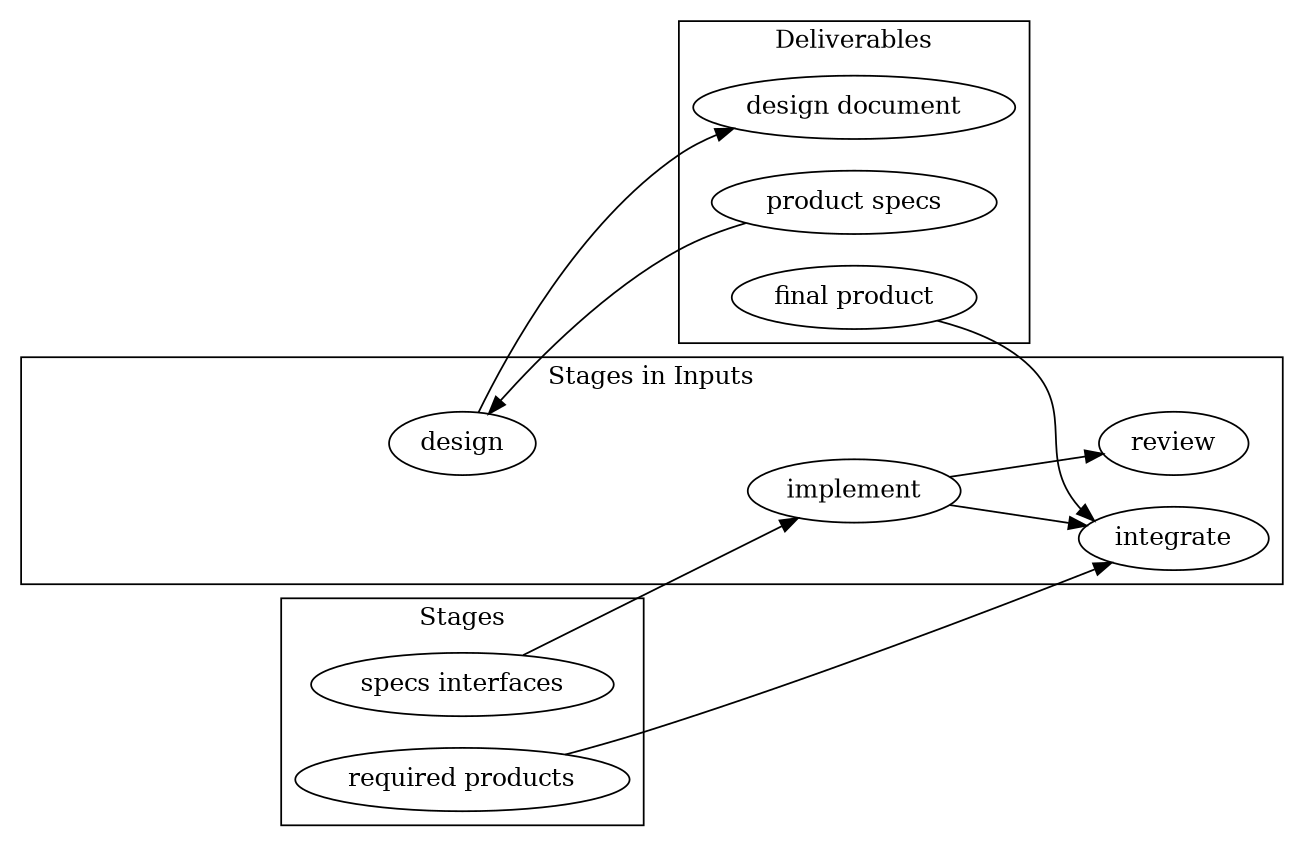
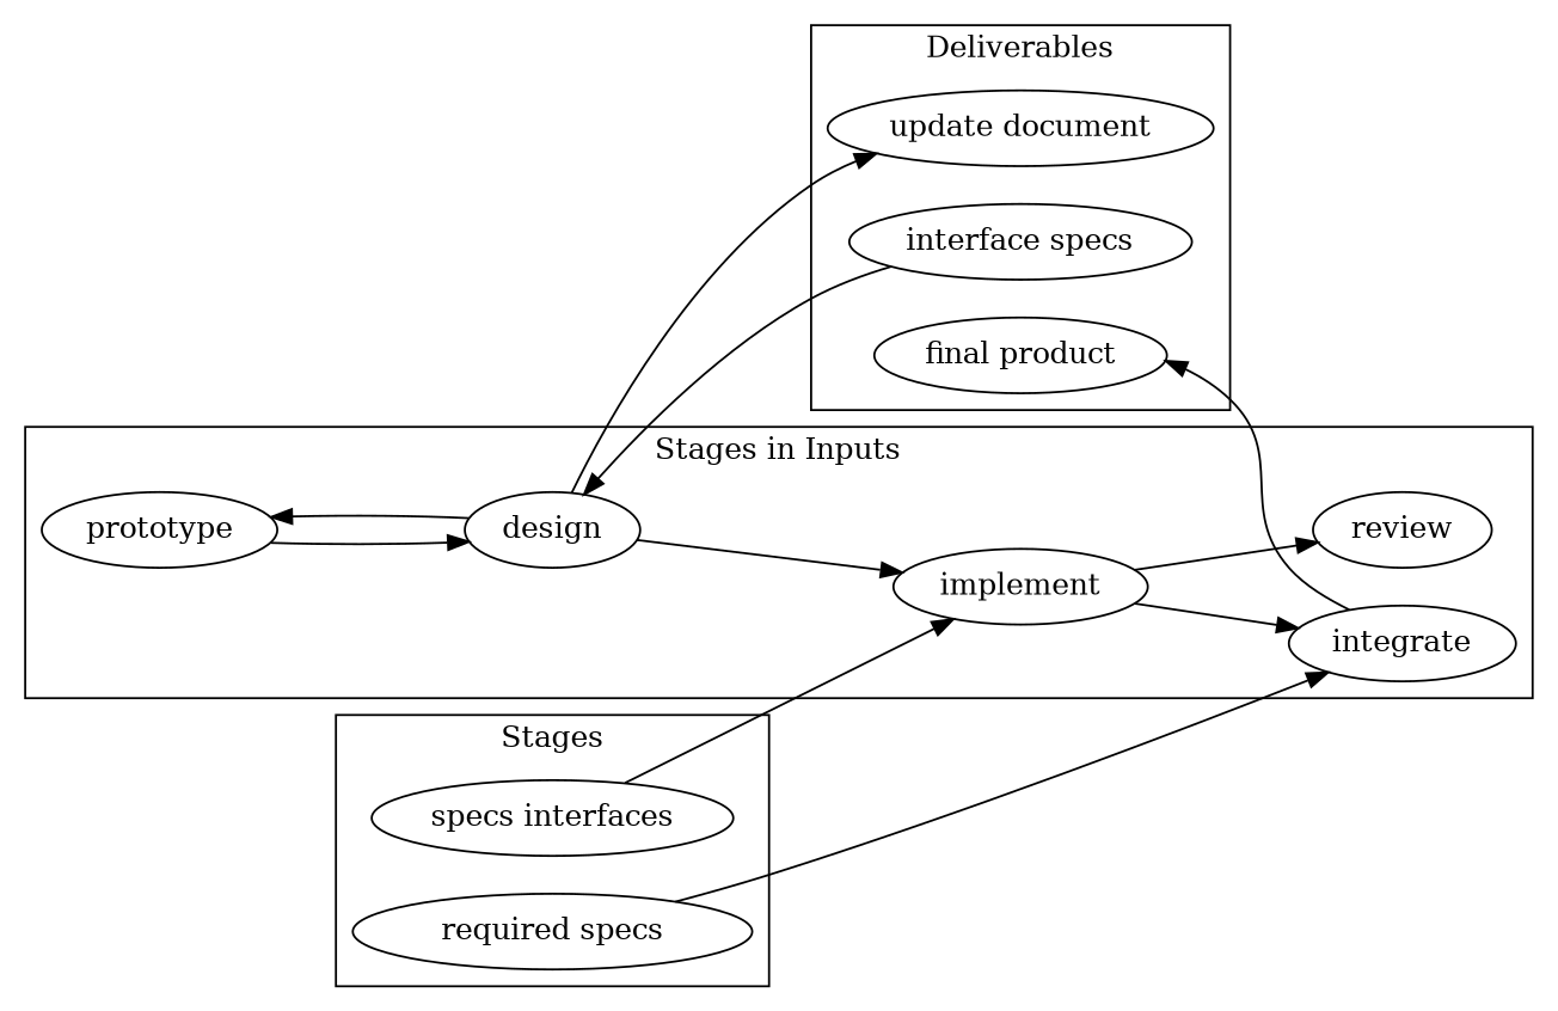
  digraph {
    rankdir=LR
+   prototype
    design
    implement
    integrate
    review
-   "update document" [label="design document"]
-   "interface specs" [label="product specs"]
+   "update document"
+   "interface specs"
    "final product"
    n9 [label="specs interfaces"]
-   "required products"
+   "required products" [label="required specs"]
    subgraph cluster_1 {
      label="Stages in Inputs"
+     prototype
      design
      implement
      integrate
      review
    }
    subgraph cluster_2 {
      label=Deliverables
      "update document"
      "interface specs"
      "final product"
    }
    subgraph cluster_3 {
      label=Stages
      n9
      "required products"
    }
+   prototype -> design
+   design -> prototype
+   design -> implement
    design -> "update document"
    implement -> integrate
    implement -> review
-   "final product" -> integrate
+   integrate -> "final product"
    "interface specs" -> design
    n9 -> implement
    "required products" -> integrate
  }
